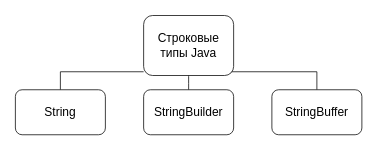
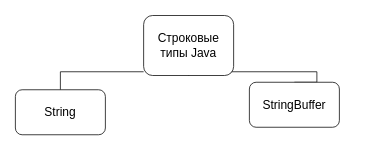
  <mxCell id="0" />
  <mxCell id="1" parent="0" />
- <mxCell id="2" style="edgeStyle=none;curved=1;rounded=0;orthogonalLoop=1;jettySize=auto;html=1;fontSize=12;endArrow=none;endFill=0;" edge="1" parent="1" source="5" target="7"><mxGeometry relative="1" as="geometry" /></mxCell>
  <mxCell id="3" style="edgeStyle=orthogonalEdgeStyle;rounded=0;orthogonalLoop=1;jettySize=auto;html=1;entryX=0.5;entryY=0;entryDx=0;entryDy=0;fontSize=12;startSize=8;endSize=8;endArrow=none;endFill=0;" edge="1" parent="1" source="5" target="6"><mxGeometry relative="1" as="geometry"><Array as="points"><mxPoint x="251" y="95" /><mxPoint x="80" y="95" /></Array></mxGeometry></mxCell>
  <mxCell id="4" style="edgeStyle=orthogonalEdgeStyle;rounded=0;orthogonalLoop=1;jettySize=auto;html=1;exitX=0.5;exitY=1;exitDx=0;exitDy=0;entryX=0.5;entryY=0;entryDx=0;entryDy=0;fontSize=12;startSize=8;endSize=8;endArrow=none;endFill=0;" edge="1" parent="1" source="5" target="8"><mxGeometry relative="1" as="geometry"><Array as="points"><mxPoint x="251" y="95" /><mxPoint x="422" y="95" /></Array></mxGeometry></mxCell>
  <mxCell id="5" value="Строковые типы Java" style="rounded=1;whiteSpace=wrap;html=1;fontSize=16;" vertex="1" parent="1"><mxGeometry x="191" y="20" width="120" height="80" as="geometry" /></mxCell>
  <mxCell id="6" value="String" style="rounded=1;whiteSpace=wrap;html=1;fontSize=16;" vertex="1" parent="1"><mxGeometry x="20" y="119" width="120" height="60" as="geometry" /></mxCell>
- <mxCell id="7" value="StringBuilder" style="rounded=1;whiteSpace=wrap;html=1;fontSize=16;" vertex="1" parent="1"><mxGeometry x="191" y="119" width="120" height="60" as="geometry" /></mxCell>
- <mxCell id="8" value="StringBuffer" style="rounded=1;whiteSpace=wrap;html=1;fontSize=16;" vertex="1" parent="1"><mxGeometry x="362" y="119" width="120" height="60" as="geometry" /></mxCell>
+ <mxCell id="8" value="StringBuffer" style="rounded=1;whiteSpace=wrap;html=1;fontSize=16;" vertex="1" parent="1"><mxGeometry x="332" y="109" width="120" height="60" as="geometry" /></mxCell>
